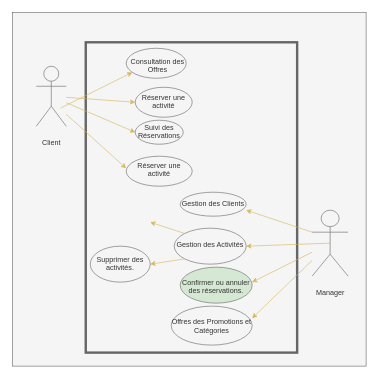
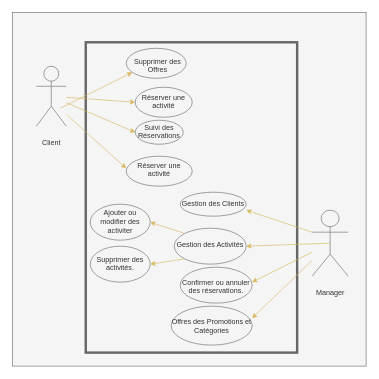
  <mxCell id="0" />
  <mxCell id="1" parent="0" />
  <mxCell id="2" value="" style="whiteSpace=wrap;html=1;aspect=fixed;fillColor=#f5f5f5;strokeColor=#666666;fontColor=#333333;" vertex="1" parent="1"><mxGeometry x="20" y="20" width="590" height="590" as="geometry" /></mxCell>
  <mxCell id="3" value="&#10;Client&#10;&#10;" style="shape=umlActor;verticalLabelPosition=bottom;verticalAlign=top;html=1;outlineConnect=0;fillColor=#f5f5f5;strokeColor=#666666;fontColor=#333333;" vertex="1" parent="1"><mxGeometry x="60" y="110" width="50" height="100" as="geometry" /></mxCell>
  <mxCell id="4" value="&#10;Manager&#10;&#10;" style="shape=umlActor;verticalLabelPosition=bottom;verticalAlign=top;html=1;outlineConnect=0;fillColor=#f5f5f5;fontColor=#333333;strokeColor=#666666;" vertex="1" parent="1"><mxGeometry x="520" y="350" width="60" height="110" as="geometry" /></mxCell>
  <mxCell id="5" value="" style="rounded=0;whiteSpace=wrap;html=1;strokeColor=#666666;strokeWidth=4;rotation=-90;fillColor=#f5f5f5;fontColor=#333333;" vertex="1" parent="1"><mxGeometry x="60" y="152.5" width="517.5" height="352.5" as="geometry" /></mxCell>
  <mxCell id="6" value="" style="endArrow=classic;html=1;fillColor=#fff2cc;strokeColor=#d6b656;entryX=0.903;entryY=0.22;entryDx=0;entryDy=0;entryPerimeter=0;" edge="1" parent="1" target="5"><mxGeometry width="50" height="50" relative="1" as="geometry"><mxPoint x="100" y="180" as="sourcePoint" /><mxPoint x="210" y="153" as="targetPoint" /><Array as="points"><mxPoint x="100" y="180" /></Array></mxGeometry></mxCell>
- <mxCell id="7" value="&#10;Consultation des Offres&#10;&#10;" style="ellipse;whiteSpace=wrap;html=1;strokeColor=#666666;strokeWidth=1;fillColor=#f5f5f5;fontColor=#333333;labelBackgroundColor=none;spacingLeft=5;spacingTop=22;" vertex="1" parent="1"><mxGeometry x="210" y="80" width="100" height="50" as="geometry" /></mxCell>
+ <mxCell id="7" value="&#10;Supprimer des Offres&#10;&#10;" style="ellipse;whiteSpace=wrap;html=1;strokeColor=#666666;strokeWidth=1;fillColor=#f5f5f5;fontColor=#333333;labelBackgroundColor=none;spacingLeft=5;spacingTop=22;" vertex="1" parent="1"><mxGeometry x="210" y="80" width="100" height="50" as="geometry" /></mxCell>
  <mxCell id="8" value="" style="endArrow=classic;html=1;fillColor=#fff2cc;strokeColor=#d6b656;entryX=0;entryY=0.5;entryDx=0;entryDy=0;" edge="1" parent="1" source="3" target="23"><mxGeometry width="50" height="50" relative="1" as="geometry"><mxPoint x="235" y="250" as="sourcePoint" /><mxPoint x="310" y="220" as="targetPoint" /><Array as="points" /></mxGeometry></mxCell>
  <mxCell id="9" value="" style="endArrow=classic;html=1;fillColor=#fff2cc;strokeColor=#d6b656;entryX=0;entryY=0.5;entryDx=0;entryDy=0;" edge="1" parent="1" source="3" target="10"><mxGeometry width="50" height="50" relative="1" as="geometry"><mxPoint x="190" y="290" as="sourcePoint" /><mxPoint x="240" y="240" as="targetPoint" /></mxGeometry></mxCell>
  <mxCell id="10" value="&#10;Suivi des Réservations&#10;&#10;" style="ellipse;whiteSpace=wrap;html=1;labelBackgroundColor=none;strokeColor=#666666;strokeWidth=1;fillColor=#f5f5f5;fontColor=#333333;spacingTop=11;" vertex="1" parent="1"><mxGeometry x="225" y="200" width="80" height="40" as="geometry" /></mxCell>
  <mxCell id="11" value="" style="endArrow=classic;html=1;fillColor=#fff2cc;strokeColor=#d6b656;entryX=0.459;entryY=0.759;entryDx=0;entryDy=0;entryPerimeter=0;exitX=0;exitY=0.333;exitDx=0;exitDy=0;exitPerimeter=0;" edge="1" parent="1" source="4" target="5"><mxGeometry width="50" height="50" relative="1" as="geometry"><mxPoint x="390" y="410" as="sourcePoint" /><mxPoint x="440" y="360" as="targetPoint" /></mxGeometry></mxCell>
  <mxCell id="12" value="" style="endArrow=classic;html=1;fillColor=#fff2cc;strokeColor=#d6b656;entryX=0.343;entryY=0.759;entryDx=0;entryDy=0;entryPerimeter=0;exitX=0.5;exitY=0.5;exitDx=0;exitDy=0;exitPerimeter=0;" edge="1" parent="1" source="4" target="5"><mxGeometry width="50" height="50" relative="1" as="geometry"><mxPoint x="390" y="430" as="sourcePoint" /><mxPoint x="440" y="380" as="targetPoint" /></mxGeometry></mxCell>
  <mxCell id="13" value="" style="endArrow=classic;html=1;fillColor=#fff2cc;strokeColor=#d6b656;entryX=0.227;entryY=0.787;entryDx=0;entryDy=0;entryPerimeter=0;" edge="1" parent="1" source="4" target="5"><mxGeometry width="50" height="50" relative="1" as="geometry"><mxPoint x="430" y="470" as="sourcePoint" /><mxPoint x="480" y="420" as="targetPoint" /></mxGeometry></mxCell>
  <mxCell id="14" value="" style="endArrow=classic;html=1;fillColor=#fff2cc;strokeColor=#d6b656;entryX=0.111;entryY=0.787;entryDx=0;entryDy=0;entryPerimeter=0;" edge="1" parent="1" source="4" target="5"><mxGeometry width="50" height="50" relative="1" as="geometry"><mxPoint x="430" y="520" as="sourcePoint" /><mxPoint x="480" y="470" as="targetPoint" /></mxGeometry></mxCell>
  <mxCell id="15" value="&#10;Gestion des Clients&#10;&#10;" style="ellipse;whiteSpace=wrap;html=1;labelBackgroundColor=none;strokeColor=#666666;strokeWidth=1;fillColor=#f5f5f5;fontColor=#333333;spacingTop=11;" vertex="1" parent="1"><mxGeometry x="300" y="320" width="110" height="40" as="geometry" /></mxCell>
  <mxCell id="16" value="&#10;Gestion des Activités &#10;&#10;" style="ellipse;whiteSpace=wrap;html=1;labelBackgroundColor=none;strokeColor=#666666;strokeWidth=1;fillColor=#f5f5f5;fontColor=#333333;spacingTop=9;" vertex="1" parent="1"><mxGeometry x="290" y="380" width="120" height="60" as="geometry" /></mxCell>
- <mxCell id="17" value="&#10;Confirmer ou annuler des réservations.&#10;&#10;" style="ellipse;whiteSpace=wrap;html=1;labelBackgroundColor=none;strokeColor=#666666;strokeWidth=1;fillColor=#d5e8d4;fontColor=#333333;spacingTop=20;" vertex="1" parent="1"><mxGeometry x="300" y="445" width="120" height="60" as="geometry" /></mxCell>
+ <mxCell id="17" value="&#10;Confirmer ou annuler des réservations.&#10;&#10;" style="ellipse;whiteSpace=wrap;html=1;labelBackgroundColor=none;strokeColor=#666666;strokeWidth=1;fillColor=#f5f5f5;fontColor=#333333;spacingTop=20;" vertex="1" parent="1"><mxGeometry x="300" y="445" width="120" height="60" as="geometry" /></mxCell>
  <mxCell id="18" value="&#10;Offres des Promotions et Catégories&#10;&#10;" style="ellipse;whiteSpace=wrap;html=1;labelBackgroundColor=none;strokeColor=#666666;strokeWidth=1;fillColor=#f5f5f5;fontColor=#333333;spacingTop=16;" vertex="1" parent="1"><mxGeometry x="285" y="510" width="135" height="65" as="geometry" /></mxCell>
  <mxCell id="19" value="" style="endArrow=classic;html=1;exitX=0;exitY=0;exitDx=0;exitDy=0;entryX=0.42;entryY=0.305;entryDx=0;entryDy=0;entryPerimeter=0;fillColor=#fff2cc;strokeColor=#d6b656;" edge="1" parent="1" source="16" target="5"><mxGeometry width="50" height="50" relative="1" as="geometry"><mxPoint x="280" y="370" as="sourcePoint" /><mxPoint x="330" y="320" as="targetPoint" /></mxGeometry></mxCell>
+ <mxCell id="20" value="&#10;&lt;p data-pm-slice=&quot;0 0 []&quot;&gt;Ajouter ou modifier des activiter&lt;/p&gt;&#10;&#10;" style="ellipse;whiteSpace=wrap;html=1;labelBackgroundColor=none;strokeColor=#666666;strokeWidth=1;fillColor=#f5f5f5;fontColor=#333333;spacingTop=11;" vertex="1" parent="1"><mxGeometry x="150" y="340" width="100" height="60" as="geometry" /></mxCell>
  <mxCell id="21" value="" style="endArrow=classic;html=1;fillColor=#fff2cc;strokeColor=#d6b656;exitX=0;exitY=1;exitDx=0;exitDy=0;entryX=0.285;entryY=0.305;entryDx=0;entryDy=0;entryPerimeter=0;" edge="1" parent="1" source="16" target="5"><mxGeometry width="50" height="50" relative="1" as="geometry"><mxPoint x="230" y="445" as="sourcePoint" /><mxPoint x="280" y="395" as="targetPoint" /></mxGeometry></mxCell>
  <mxCell id="22" value="&#10;Supprimer des activités.&#10;&#10;" style="ellipse;whiteSpace=wrap;html=1;labelBackgroundColor=none;strokeColor=#666666;strokeWidth=1;fillColor=#f5f5f5;fontColor=#333333;spacingTop=14;" vertex="1" parent="1"><mxGeometry x="150" y="410" width="100" height="60" as="geometry" /></mxCell>
  <mxCell id="23" value="&#10;Réserver une activité&#10;&#10;" style="ellipse;whiteSpace=wrap;html=1;labelBackgroundColor=none;strokeColor=#666666;strokeWidth=1;fillColor=#f5f5f5;fontColor=#333333;spacingTop=12;" vertex="1" parent="1"><mxGeometry x="225" y="145" width="95" height="50" as="geometry" /></mxCell>
  <mxCell id="24" value="" style="endArrow=classic;html=1;fillColor=#fff2cc;strokeColor=#d6b656;entryX=0.594;entryY=0.191;entryDx=0;entryDy=0;entryPerimeter=0;" edge="1" parent="1" target="5"><mxGeometry width="50" height="50" relative="1" as="geometry"><mxPoint x="110" y="190" as="sourcePoint" /><mxPoint x="240" y="152.5" as="targetPoint" /></mxGeometry></mxCell>
  <mxCell id="25" value="&#10;Réserver une activité&#10;&#10;" style="ellipse;whiteSpace=wrap;html=1;labelBackgroundColor=none;strokeColor=#666666;strokeWidth=1;fillColor=#f5f5f5;fontColor=#333333;spacingTop=10;" vertex="1" parent="1"><mxGeometry x="210" y="260" width="110" height="50" as="geometry" /></mxCell>
